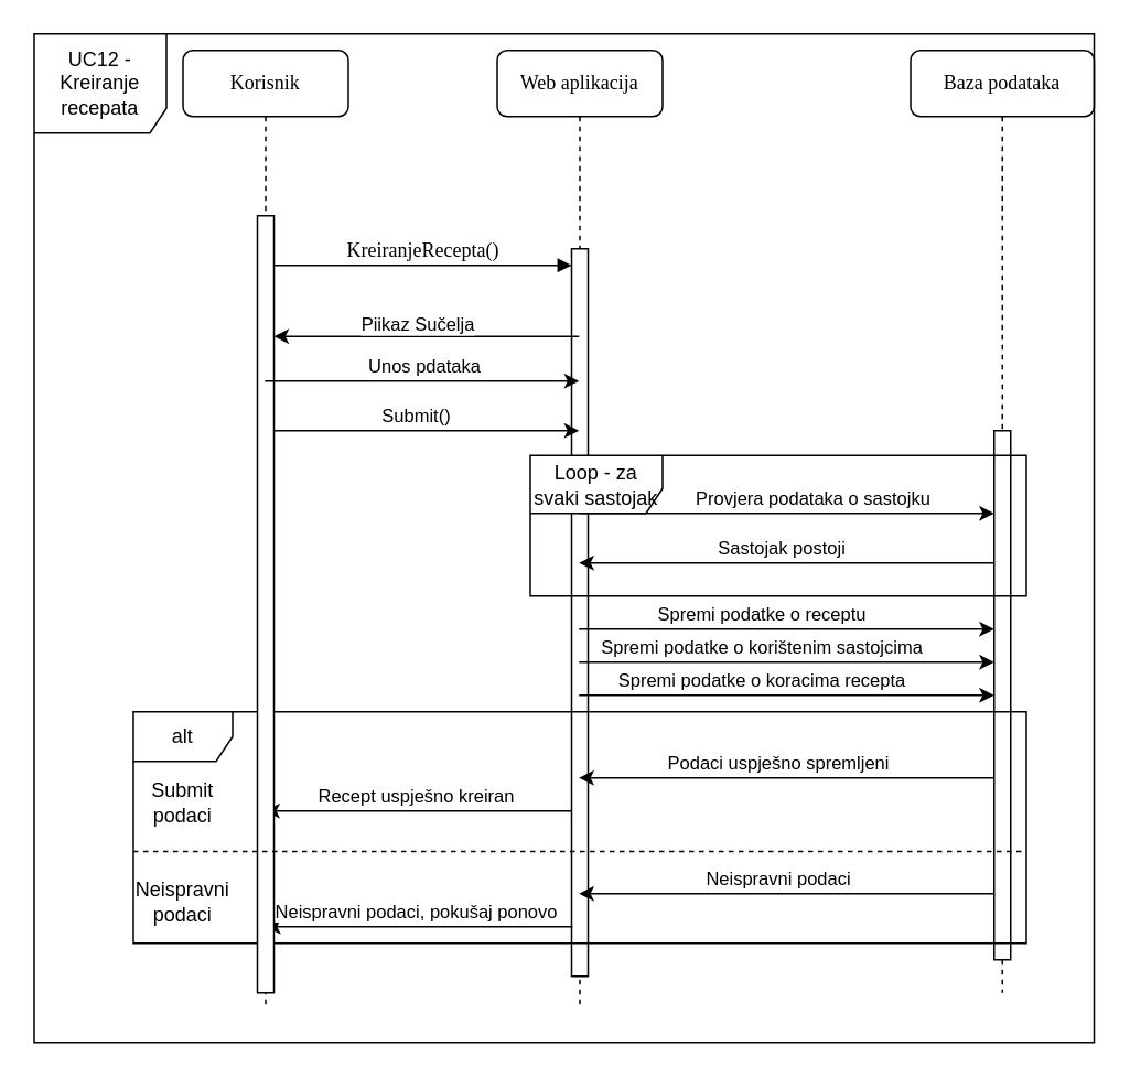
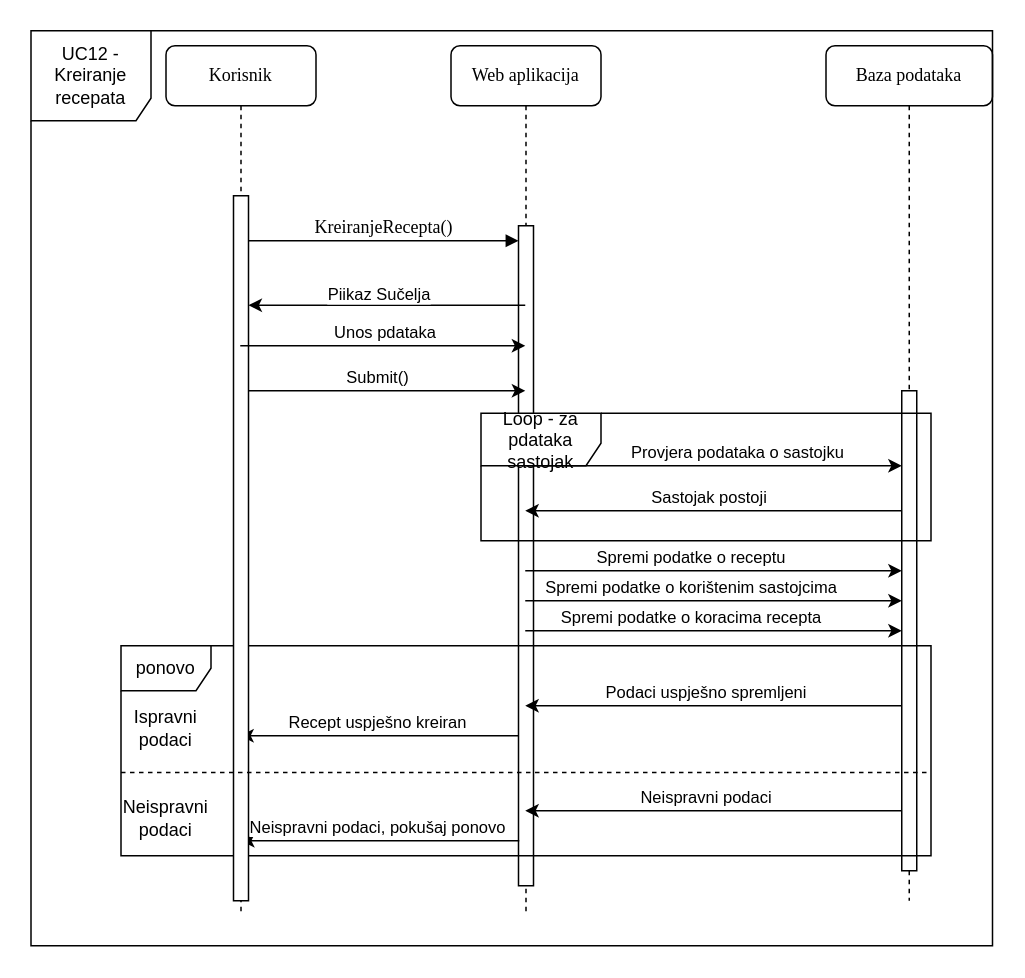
  <mxCell id="0" />
  <mxCell id="1" parent="0" />
  <mxCell id="2" value="Baza podataka" style="shape=umlLifeline;perimeter=lifelinePerimeter;whiteSpace=wrap;html=1;container=1;collapsible=0;recursiveResize=0;outlineConnect=0;rounded=1;shadow=0;comic=0;labelBackgroundColor=none;strokeWidth=1;fontFamily=Verdana;fontSize=12;align=center;" vertex="1" parent="1"><mxGeometry x="550" y="30" width="111" height="570" as="geometry" /></mxCell>
  <mxCell id="3" value="UC12 - Kreiranje recepata" style="shape=umlFrame;whiteSpace=wrap;html=1;pointerEvents=0;width=80;height=60;" vertex="1" parent="2"><mxGeometry x="-530" y="-10" width="641" height="610" as="geometry" /></mxCell>
  <mxCell id="4" value="Web aplikacija" style="shape=umlLifeline;perimeter=lifelinePerimeter;whiteSpace=wrap;html=1;container=1;collapsible=0;recursiveResize=0;outlineConnect=0;rounded=1;shadow=0;comic=0;labelBackgroundColor=none;strokeWidth=1;fontFamily=Verdana;fontSize=12;align=center;" vertex="1" parent="2"><mxGeometry x="-250" width="100" height="580" as="geometry" /></mxCell>
  <mxCell id="5" value="" style="html=1;points=[];perimeter=orthogonalPerimeter;rounded=0;shadow=0;comic=0;labelBackgroundColor=none;strokeWidth=1;fontFamily=Verdana;fontSize=12;align=center;" vertex="1" parent="4"><mxGeometry x="45" y="120" width="10" height="440" as="geometry" /></mxCell>
  <mxCell id="6" value="" style="endArrow=classic;html=1;rounded=0;" edge="1" parent="2"><mxGeometry width="50" height="50" relative="1" as="geometry"><mxPoint x="-390.5" y="230" as="sourcePoint" /><mxPoint x="-200.5" y="230" as="targetPoint" /></mxGeometry></mxCell>
  <mxCell id="7" value="Submit()" style="edgeLabel;html=1;align=center;verticalAlign=middle;resizable=0;points=[];" vertex="1" connectable="0" parent="6"><mxGeometry x="0.142" y="2" relative="1" as="geometry"><mxPoint x="-17" y="-8" as="offset" /></mxGeometry></mxCell>
  <mxCell id="8" value="" style="html=1;points=[];perimeter=orthogonalPerimeter;rounded=0;shadow=0;comic=0;labelBackgroundColor=none;strokeWidth=1;fontFamily=Verdana;fontSize=12;align=center;" vertex="1" parent="2"><mxGeometry x="50.5" y="230" width="10" height="320" as="geometry" /></mxCell>
- <mxCell id="9" value="Loop - za svaki sastojak" style="shape=umlFrame;whiteSpace=wrap;html=1;pointerEvents=0;width=80;height=35;" vertex="1" parent="2"><mxGeometry x="-230" y="245" width="300" height="85" as="geometry" /></mxCell>
+ <mxCell id="9" value="Loop - za pdataka sastojak" style="shape=umlFrame;whiteSpace=wrap;html=1;pointerEvents=0;width=80;height=35;" vertex="1" parent="2"><mxGeometry x="-230" y="245" width="300" height="85" as="geometry" /></mxCell>
  <mxCell id="10" value="" style="endArrow=classic;html=1;rounded=0;" edge="1" parent="2"><mxGeometry width="50" height="50" relative="1" as="geometry"><mxPoint x="-200.5" y="350" as="sourcePoint" /><mxPoint x="50.5" y="350" as="targetPoint" /></mxGeometry></mxCell>
  <mxCell id="11" value="Spremi podatke o receptu" style="edgeLabel;html=1;align=center;verticalAlign=middle;resizable=0;points=[];" vertex="1" connectable="0" parent="10"><mxGeometry x="0.406" y="-2" relative="1" as="geometry"><mxPoint x="-66" y="-12" as="offset" /></mxGeometry></mxCell>
  <mxCell id="12" value="" style="endArrow=classic;html=1;rounded=0;" edge="1" parent="2"><mxGeometry width="50" height="50" relative="1" as="geometry"><mxPoint x="-200.5" y="370" as="sourcePoint" /><mxPoint x="50.5" y="370" as="targetPoint" /></mxGeometry></mxCell>
  <mxCell id="13" value="Spremi podatke o korištenim sastojcima" style="edgeLabel;html=1;align=center;verticalAlign=middle;resizable=0;points=[];" vertex="1" connectable="0" parent="12"><mxGeometry x="0.406" y="-2" relative="1" as="geometry"><mxPoint x="-66" y="-12" as="offset" /></mxGeometry></mxCell>
  <mxCell id="14" value="" style="endArrow=classic;html=1;rounded=0;" edge="1" parent="2"><mxGeometry width="50" height="50" relative="1" as="geometry"><mxPoint x="-200.5" y="390" as="sourcePoint" /><mxPoint x="50.5" y="390" as="targetPoint" /><Array as="points" /></mxGeometry></mxCell>
  <mxCell id="15" value="Spremi podatke o koracima recepta" style="edgeLabel;html=1;align=center;verticalAlign=middle;resizable=0;points=[];" vertex="1" connectable="0" parent="14"><mxGeometry x="0.406" y="-2" relative="1" as="geometry"><mxPoint x="-66" y="-12" as="offset" /></mxGeometry></mxCell>
- <mxCell id="16" value="alt" style="shape=umlFrame;whiteSpace=wrap;html=1;pointerEvents=0;" vertex="1" parent="2"><mxGeometry x="-470" y="400" width="540" height="140" as="geometry" /></mxCell>
+ <mxCell id="16" value="ponovo" style="shape=umlFrame;whiteSpace=wrap;html=1;pointerEvents=0;" vertex="1" parent="2"><mxGeometry x="-470" y="400" width="540" height="140" as="geometry" /></mxCell>
  <mxCell id="17" value="" style="endArrow=classic;html=1;rounded=0;" edge="1" parent="2"><mxGeometry width="50" height="50" relative="1" as="geometry"><mxPoint x="-205" y="460" as="sourcePoint" /><mxPoint x="-390.5" y="460" as="targetPoint" /></mxGeometry></mxCell>
  <mxCell id="18" value="Recept uspješno kreiran" style="edgeLabel;html=1;align=center;verticalAlign=middle;resizable=0;points=[];" vertex="1" connectable="0" parent="17"><mxGeometry x="-0.234" y="3" relative="1" as="geometry"><mxPoint x="-24" y="-13" as="offset" /></mxGeometry></mxCell>
  <mxCell id="19" value="" style="endArrow=classic;html=1;rounded=0;" edge="1" parent="2"><mxGeometry width="50" height="50" relative="1" as="geometry"><mxPoint x="50.5" y="510" as="sourcePoint" /><mxPoint x="-200.5" y="510" as="targetPoint" /></mxGeometry></mxCell>
  <mxCell id="20" value="Neispravni podaci" style="edgeLabel;html=1;align=center;verticalAlign=middle;resizable=0;points=[];" vertex="1" connectable="0" parent="19"><mxGeometry x="-0.725" y="3" relative="1" as="geometry"><mxPoint x="-96" y="-13" as="offset" /></mxGeometry></mxCell>
  <mxCell id="21" value="" style="endArrow=classic;html=1;rounded=0;" edge="1" parent="2"><mxGeometry width="50" height="50" relative="1" as="geometry"><mxPoint x="-204.5" y="530" as="sourcePoint" /><mxPoint x="-390" y="530" as="targetPoint" /></mxGeometry></mxCell>
  <mxCell id="22" value="Neispravni podaci, pokušaj ponovo" style="edgeLabel;html=1;align=center;verticalAlign=middle;resizable=0;points=[];" vertex="1" connectable="0" parent="21"><mxGeometry x="-0.234" y="3" relative="1" as="geometry"><mxPoint x="-24" y="-13" as="offset" /></mxGeometry></mxCell>
  <mxCell id="23" value="Korisnik" style="shape=umlLifeline;perimeter=lifelinePerimeter;whiteSpace=wrap;html=1;container=1;collapsible=0;recursiveResize=0;outlineConnect=0;rounded=1;shadow=0;comic=0;labelBackgroundColor=none;strokeWidth=1;fontFamily=Verdana;fontSize=12;align=center;" vertex="1" parent="1"><mxGeometry x="110" y="30" width="100" height="580" as="geometry" /></mxCell>
  <mxCell id="24" value="" style="html=1;points=[];perimeter=orthogonalPerimeter;rounded=0;shadow=0;comic=0;labelBackgroundColor=none;strokeWidth=1;fontFamily=Verdana;fontSize=12;align=center;" vertex="1" parent="23"><mxGeometry x="45" y="100" width="10" height="470" as="geometry" /></mxCell>
- <mxCell id="25" value="Submit podaci" style="text;html=1;strokeColor=none;fillColor=none;align=center;verticalAlign=middle;whiteSpace=wrap;rounded=0;" vertex="1" parent="23"><mxGeometry x="-30" y="440" width="60" height="30" as="geometry" /></mxCell>
+ <mxCell id="25" value="Ispravni podaci" style="text;html=1;strokeColor=none;fillColor=none;align=center;verticalAlign=middle;whiteSpace=wrap;rounded=0;" vertex="1" parent="23"><mxGeometry x="-30" y="440" width="60" height="30" as="geometry" /></mxCell>
  <mxCell id="26" value="Neispravni podaci" style="text;html=1;strokeColor=none;fillColor=none;align=center;verticalAlign=middle;whiteSpace=wrap;rounded=0;" vertex="1" parent="23"><mxGeometry x="-30" y="500" width="60" height="30" as="geometry" /></mxCell>
  <mxCell id="27" value="KreiranjeRecepta()" style="html=1;verticalAlign=bottom;endArrow=block;labelBackgroundColor=none;fontFamily=Verdana;fontSize=12;edgeStyle=elbowEdgeStyle;elbow=vertical;" edge="1" parent="1" source="24" target="5"><mxGeometry relative="1" as="geometry"><mxPoint x="230" y="140" as="sourcePoint" /><Array as="points"><mxPoint x="320" y="160" /></Array></mxGeometry></mxCell>
  <mxCell id="28" value="" style="endArrow=classic;html=1;rounded=0;" edge="1" parent="1" source="4" target="24"><mxGeometry width="50" height="50" relative="1" as="geometry"><mxPoint x="340" y="203" as="sourcePoint" /><mxPoint x="580" y="360" as="targetPoint" /><Array as="points"><mxPoint x="270" y="203" /></Array></mxGeometry></mxCell>
  <mxCell id="29" value="Piikaz Sučelja" style="edgeLabel;html=1;align=center;verticalAlign=middle;resizable=0;points=[];" vertex="1" connectable="0" parent="28"><mxGeometry x="-0.022" y="2" relative="1" as="geometry"><mxPoint x="-8" y="-10" as="offset" /></mxGeometry></mxCell>
  <mxCell id="30" value="" style="endArrow=classic;html=1;rounded=0;" edge="1" parent="1" source="23" target="4"><mxGeometry width="50" height="50" relative="1" as="geometry"><mxPoint x="530" y="410" as="sourcePoint" /><mxPoint x="580" y="360" as="targetPoint" /><Array as="points"><mxPoint x="270" y="230" /></Array></mxGeometry></mxCell>
  <mxCell id="31" value="Unos pdataka" style="edgeLabel;html=1;align=center;verticalAlign=middle;resizable=0;points=[];" vertex="1" connectable="0" parent="30"><mxGeometry x="-0.005" y="-1" relative="1" as="geometry"><mxPoint x="1" y="-11" as="offset" /></mxGeometry></mxCell>
  <mxCell id="32" value="" style="endArrow=classic;html=1;rounded=0;" edge="1" parent="1"><mxGeometry width="50" height="50" relative="1" as="geometry"><mxPoint x="600.5" y="340" as="sourcePoint" /><mxPoint x="349.5" y="340" as="targetPoint" /><Array as="points"><mxPoint x="470" y="340" /></Array></mxGeometry></mxCell>
  <mxCell id="33" value="Sastojak postoji" style="edgeLabel;html=1;align=center;verticalAlign=middle;resizable=0;points=[];" vertex="1" connectable="0" parent="32"><mxGeometry x="-0.048" y="4" relative="1" as="geometry"><mxPoint x="-10" y="-14" as="offset" /></mxGeometry></mxCell>
  <mxCell id="34" value="" style="endArrow=classic;html=1;rounded=0;" edge="1" parent="1"><mxGeometry width="50" height="50" relative="1" as="geometry"><mxPoint x="349.5" y="310" as="sourcePoint" /><mxPoint x="600.5" y="310" as="targetPoint" /><Array as="points"><mxPoint x="480" y="310" /></Array></mxGeometry></mxCell>
  <mxCell id="35" value="Provjera podataka o sastojku" style="edgeLabel;html=1;align=center;verticalAlign=middle;resizable=0;points=[];" vertex="1" connectable="0" parent="34"><mxGeometry x="0.104" y="-3" relative="1" as="geometry"><mxPoint x="2" y="-13" as="offset" /></mxGeometry></mxCell>
  <mxCell id="36" value="" style="endArrow=classic;html=1;rounded=0;" edge="1" parent="1"><mxGeometry width="50" height="50" relative="1" as="geometry"><mxPoint x="600.5" y="470" as="sourcePoint" /><mxPoint x="349.5" y="470" as="targetPoint" /></mxGeometry></mxCell>
  <mxCell id="37" value="Podaci uspješno spremljeni" style="edgeLabel;html=1;align=center;verticalAlign=middle;resizable=0;points=[];" vertex="1" connectable="0" parent="36"><mxGeometry x="-0.725" y="3" relative="1" as="geometry"><mxPoint x="-96" y="-13" as="offset" /></mxGeometry></mxCell>
  <mxCell id="38" value="" style="endArrow=none;dashed=1;html=1;rounded=0;entryX=1.006;entryY=0.405;entryDx=0;entryDy=0;entryPerimeter=0;exitX=0.006;exitY=0.405;exitDx=0;exitDy=0;exitPerimeter=0;" edge="1" parent="1"><mxGeometry width="50" height="50" relative="1" as="geometry"><mxPoint x="80" y="514.5" as="sourcePoint" /><mxPoint x="620" y="514.5" as="targetPoint" /></mxGeometry></mxCell>
